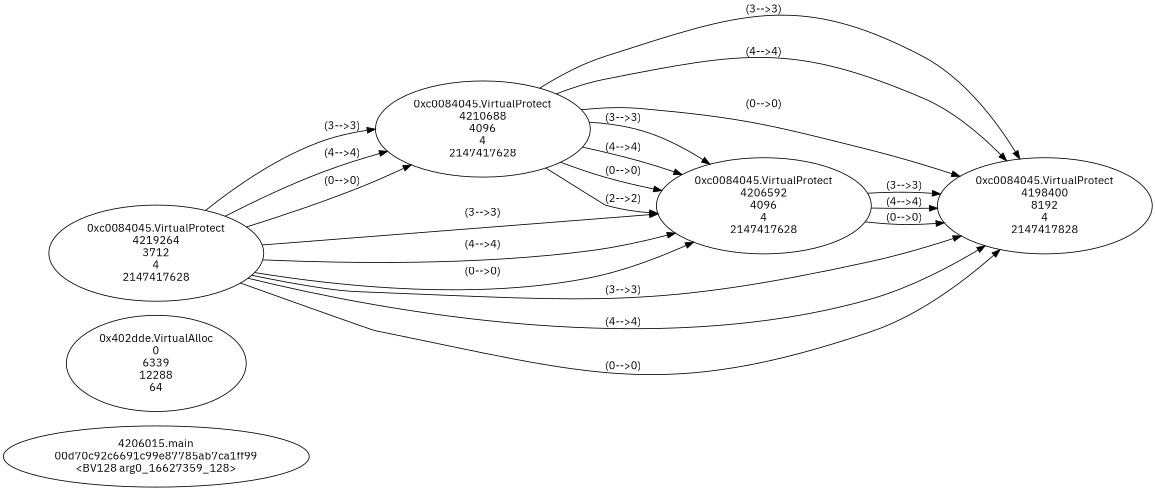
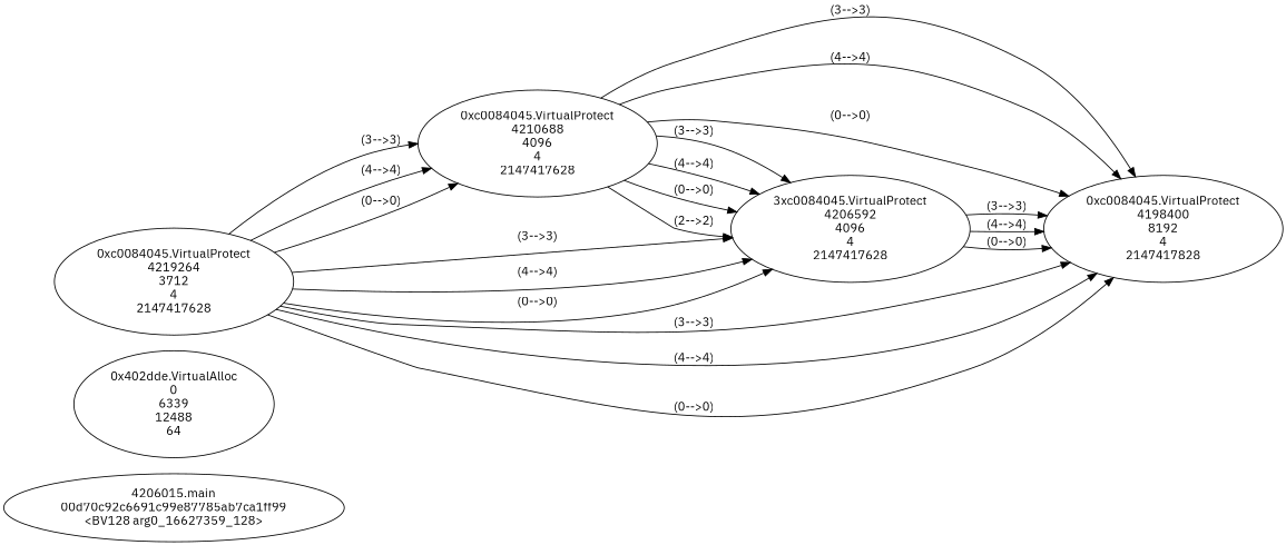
  digraph {
    fontname="IBM Plex Sans"
    rankdir=LR
    node [fontname="IBM Plex Sans"]
    edge [fontname="IBM Plex Sans"]
    n1 [label="4206015.main\n00d70c92c6691c99e87785ab7ca1ff99\n<BV128 arg0_16627359_128>"]
-   n2 [label="0x402dde.VirtualAlloc\n0\n6339\n12288\n64"]
+   n2 [label="0x402dde.VirtualAlloc\n0\n6339\n12488\n64"]
    n3 [label="0xc0084045.VirtualProtect\n4219264\n3712\n4\n2147417628"]
    n4 [label="0xc0084045.VirtualProtect\n4210688\n4096\n4\n2147417628"]
-   n5 [label="0xc0084045.VirtualProtect\n4206592\n4096\n4\n2147417628"]
+   n5 [label="3xc0084045.VirtualProtect\n4206592\n4096\n4\n2147417628"]
    n6 [label="0xc0084045.VirtualProtect\n4198400\n8192\n4\n2147417828"]
    n3 -> n4 [label="(3-->3)"]
    n3 -> n4 [label="(4-->4)"]
    n3 -> n4 [label="(0-->0)"]
    n3 -> n5 [label="(3-->3)"]
    n3 -> n5 [label="(4-->4)"]
    n3 -> n5 [label="(0-->0)"]
    n3 -> n6 [label="(3-->3)"]
    n3 -> n6 [label="(4-->4)"]
    n3 -> n6 [label="(0-->0)"]
    n4 -> n5 [label="(2-->2)"]
    n4 -> n5 [label="(3-->3)"]
    n4 -> n5 [label="(4-->4)"]
    n4 -> n5 [label="(0-->0)"]
    n4 -> n6 [label="(3-->3)"]
    n4 -> n6 [label="(4-->4)"]
    n4 -> n6 [label="(0-->0)"]
    n5 -> n6 [label="(3-->3)"]
    n5 -> n6 [label="(4-->4)"]
    n5 -> n6 [label="(0-->0)"]
  }
